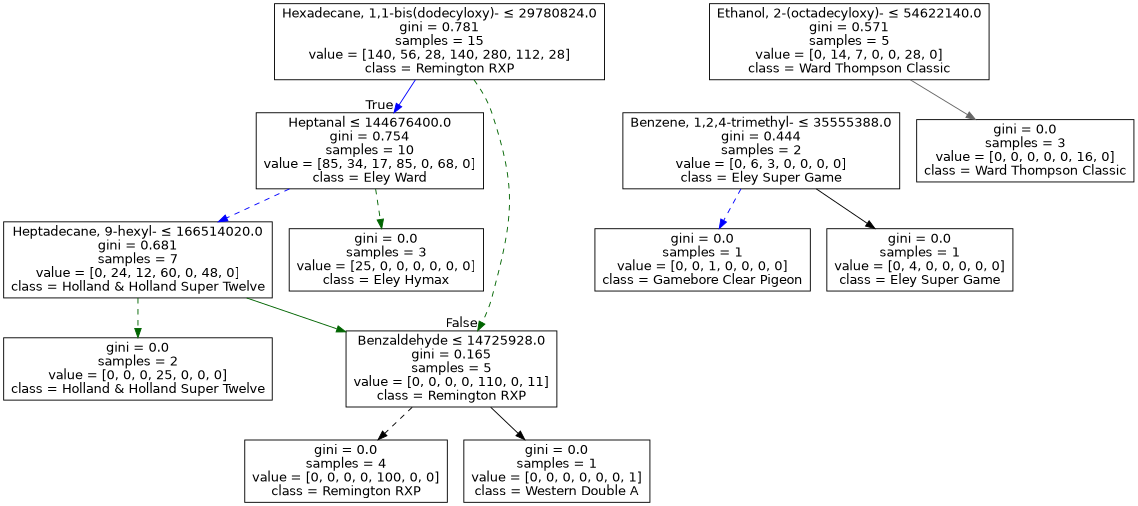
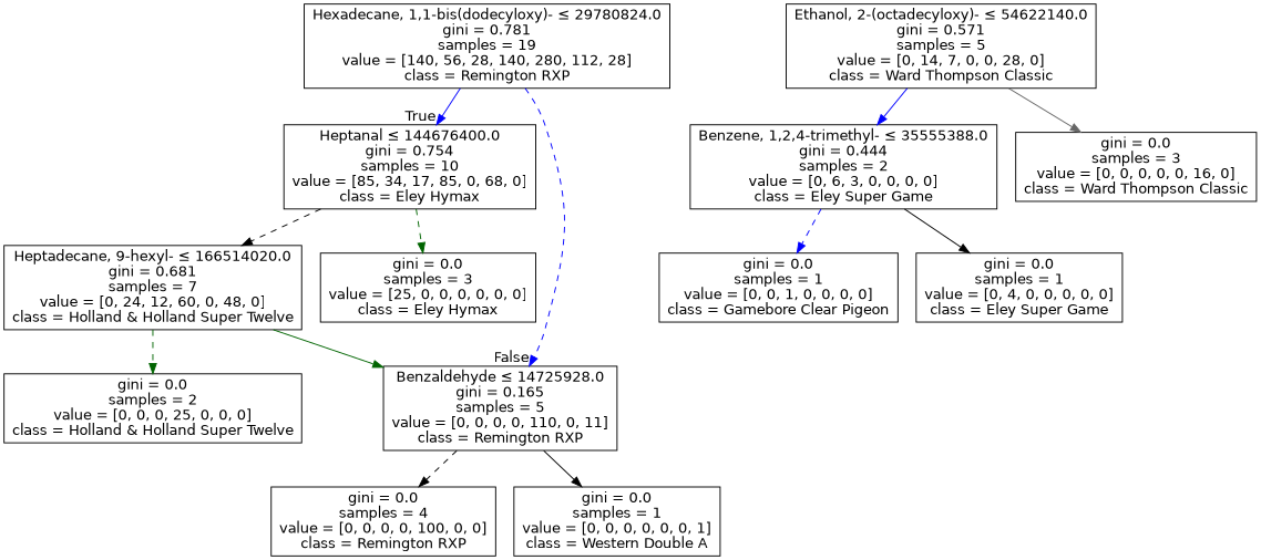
  digraph {
    node [fontname=helvetica shape=box]
    edge [color=blue fontname=helvetica style=solid]
-   n1 [label=<Hexadecane, 1,1-bis(dodecyloxy)- &le; 29780824.0<br/>gini = 0.781<br/>samples = 15<br/>value = [140, 56, 28, 140, 280, 112, 28]<br/>class = Remington RXP>]
-   n2 [label=<Heptanal &le; 144676400.0<br/>gini = 0.754<br/>samples = 10<br/>value = [85, 34, 17, 85, 0, 68, 0]<br/>class = Eley Ward>]
+   n1 [label=<Hexadecane, 1,1-bis(dodecyloxy)- &le; 29780824.0<br/>gini = 0.781<br/>samples = 19<br/>value = [140, 56, 28, 140, 280, 112, 28]<br/>class = Remington RXP>]
+   n2 [label=<Heptanal &le; 144676400.0<br/>gini = 0.754<br/>samples = 10<br/>value = [85, 34, 17, 85, 0, 68, 0]<br/>class = Eley Hymax>]
    n3 [label=<Benzaldehyde &le; 14725928.0<br/>gini = 0.165<br/>samples = 5<br/>value = [0, 0, 0, 0, 110, 0, 11]<br/>class = Remington RXP>]
    n4 [label=<Heptadecane, 9-hexyl- &le; 166514020.0<br/>gini = 0.681<br/>samples = 7<br/>value = [0, 24, 12, 60, 0, 48, 0]<br/>class = Holland &amp; Holland Super Twelve>]
    n5 [label=<gini = 0.0<br/>samples = 3<br/>value = [25, 0, 0, 0, 0, 0, 0]<br/>class = Eley Hymax>]
    n6 [label=<gini = 0.0<br/>samples = 4<br/>value = [0, 0, 0, 0, 100, 0, 0]<br/>class = Remington RXP>]
    n7 [label=<gini = 0.0<br/>samples = 1<br/>value = [0, 0, 0, 0, 0, 0, 1]<br/>class = Western Double A>]
    n8 [label=<gini = 0.0<br/>samples = 2<br/>value = [0, 0, 0, 25, 0, 0, 0]<br/>class = Holland &amp; Holland Super Twelve>]
    n9 [label=<Ethanol, 2-(octadecyloxy)- &le; 54622140.0<br/>gini = 0.571<br/>samples = 5<br/>value = [0, 14, 7, 0, 0, 28, 0]<br/>class = Ward Thompson Classic>]
    n10 [label=<Benzene, 1,2,4-trimethyl- &le; 35555388.0<br/>gini = 0.444<br/>samples = 2<br/>value = [0, 6, 3, 0, 0, 0, 0]<br/>class = Eley Super Game>]
    n11 [label=<gini = 0.0<br/>samples = 3<br/>value = [0, 0, 0, 0, 0, 16, 0]<br/>class = Ward Thompson Classic>]
    n12 [label=<gini = 0.0<br/>samples = 1<br/>value = [0, 0, 1, 0, 0, 0, 0]<br/>class = Gamebore Clear Pigeon>]
    n13 [label=<gini = 0.0<br/>samples = 1<br/>value = [0, 4, 0, 0, 0, 0, 0]<br/>class = Eley Super Game>]
    n1 -> n2 [headlabel=True labelangle=45 labeldistance=2.5]
-   n1 -> n3 [color=darkgreen headlabel=False labelangle=-45 labeldistance=2.5 style=dashed]
-   n2 -> n4 [style=dashed]
+   n1 -> n3 [headlabel=False labelangle=-45 labeldistance=2.5 style=dashed]
+   n2 -> n4 [color=black style=dashed]
    n2 -> n5 [color=darkgreen style=dashed]
    n3 -> n6 [color=black style=dashed]
    n3 -> n7 [color=black]
    n4 -> n3 [color=darkgreen]
    n4 -> n8 [color=darkgreen style=dashed]
+   n9 -> n10
    n9 -> n11 [color=gray40]
    n10 -> n12 [style=dashed]
    n10 -> n13 [color=black]
  }
